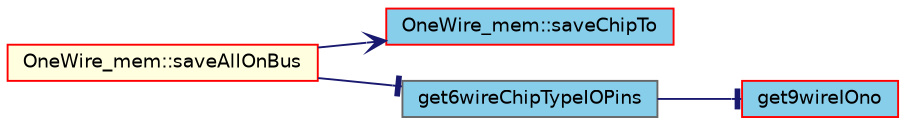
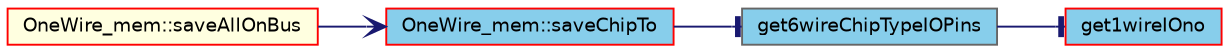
  digraph {
    rankdir=LR
    node [color=red fillcolor=skyblue fontname=Helvetica fontsize=10 shape=record style=filled]
    edge [arrowhead=tee color=midnightblue fontname=Helvetica fontsize=10 labelfontname=Helvetica labelfontsize=10 style=solid]
    n1 [fillcolor=lightyellow fontcolor=black height=0.2 label="OneWire_mem::saveAllOnBus" width=0.4]
    n2 [height=0.2 label="OneWire_mem::saveChipTo" width=0.4]
    n3 [color=gray40 height=0.2 label=get6wireChipTypeIOPins width=0.4]
-   n4 [height=0.2 label=get9wireIOno width=0.4]
+   n4 [height=0.2 label=get1wireIOno width=0.4]
    n1 -> n2 [arrowhead=vee]
-   n1 -> n3
+   n2 -> n3
    n3 -> n4
  }
